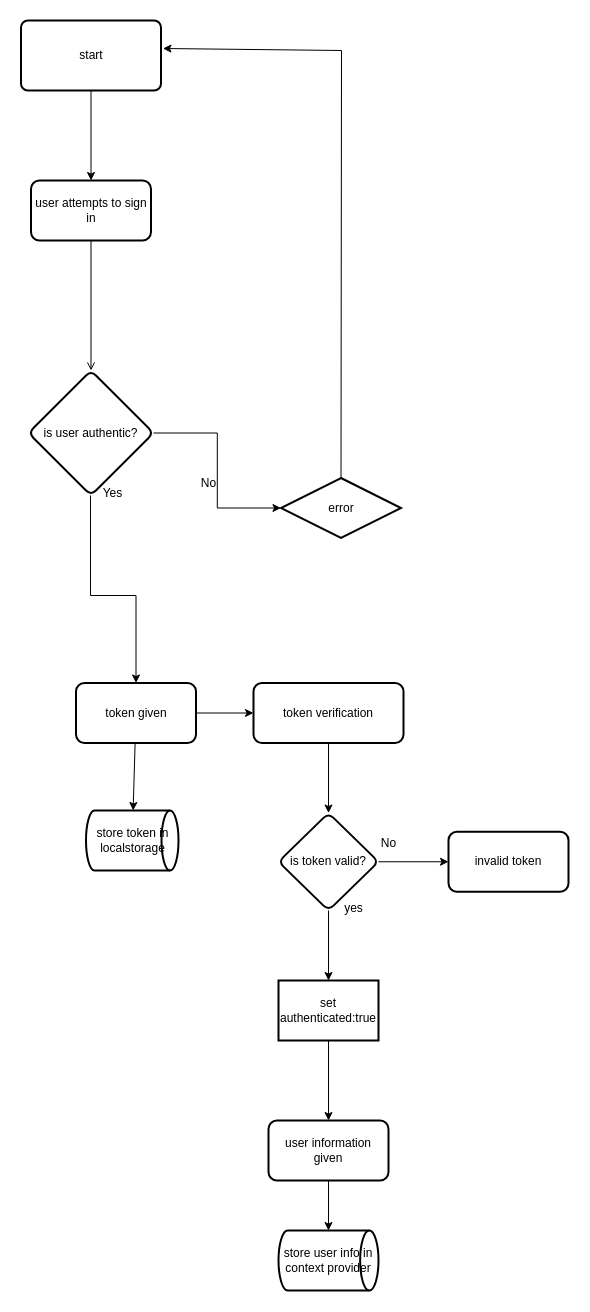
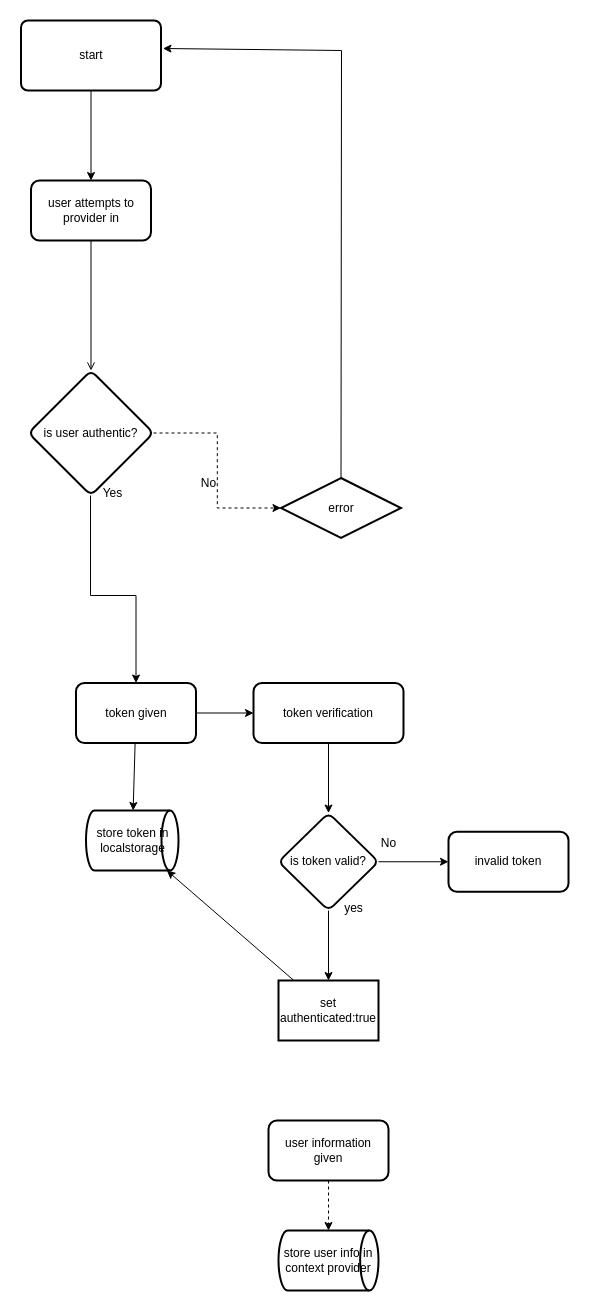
  <mxCell id="0" />
  <mxCell id="1" parent="0" />
  <mxCell id="2" value="" style="edgeStyle=orthogonalEdgeStyle;rounded=0;orthogonalLoop=1;jettySize=auto;html=1;" parent="1" source="3" target="5" edge="1"><mxGeometry relative="1" as="geometry" /></mxCell>
  <mxCell id="3" value="start" style="rounded=1;whiteSpace=wrap;html=1;absoluteArcSize=1;arcSize=14;strokeWidth=2;" parent="1" vertex="1"><mxGeometry x="20.5" y="20" width="140" height="70" as="geometry" /></mxCell>
  <mxCell id="4" style="edgeStyle=none;html=1;exitX=0.5;exitY=1;exitDx=0;exitDy=0;entryX=0.5;entryY=0;entryDx=0;entryDy=0;endArrow=open;" edge="1" parent="1" source="5" target="10"><mxGeometry relative="1" as="geometry" /></mxCell>
- <mxCell id="5" value="user attempts to sign in" style="whiteSpace=wrap;html=1;rounded=1;arcSize=14;strokeWidth=2;" parent="1" vertex="1"><mxGeometry x="30.5" y="180" width="120" height="60" as="geometry" /></mxCell>
+ <mxCell id="5" value="user attempts to provider in" style="whiteSpace=wrap;html=1;rounded=1;arcSize=14;strokeWidth=2;" parent="1" vertex="1"><mxGeometry x="30.5" y="180" width="120" height="60" as="geometry" /></mxCell>
  <mxCell id="6" value="" style="edgeStyle=none;html=1;" edge="1" parent="1" source="7" target="26"><mxGeometry relative="1" as="geometry" /></mxCell>
  <mxCell id="7" value="token verification" style="whiteSpace=wrap;html=1;rounded=1;arcSize=14;strokeWidth=2;" parent="1" vertex="1"><mxGeometry x="253" y="682.5" width="150" height="60" as="geometry" /></mxCell>
- <mxCell id="8" value="" style="edgeStyle=orthogonalEdgeStyle;rounded=0;orthogonalLoop=1;jettySize=auto;html=1;" parent="1" source="10" target="12" edge="1"><mxGeometry relative="1" as="geometry" /></mxCell>
+ <mxCell id="8" value="" style="edgeStyle=orthogonalEdgeStyle;rounded=0;orthogonalLoop=1;jettySize=auto;html=1;dashed=1;" parent="1" source="10" target="12" edge="1"><mxGeometry relative="1" as="geometry" /></mxCell>
  <mxCell id="9" value="" style="edgeStyle=orthogonalEdgeStyle;rounded=0;orthogonalLoop=1;jettySize=auto;html=1;exitX=-0.05;exitY=0.583;exitDx=0;exitDy=0;exitPerimeter=0;" parent="1" source="14" target="17" edge="1"><mxGeometry relative="1" as="geometry"><mxPoint x="88" y="570" as="sourcePoint" /></mxGeometry></mxCell>
  <mxCell id="10" value="is user authentic?" style="rhombus;whiteSpace=wrap;html=1;rounded=1;arcSize=14;strokeWidth=2;" parent="1" vertex="1"><mxGeometry x="28" y="370" width="125" height="125" as="geometry" /></mxCell>
  <mxCell id="11" value="No" style="text;html=1;align=center;verticalAlign=middle;resizable=0;points=[];autosize=1;strokeColor=none;fillColor=none;" parent="1" vertex="1"><mxGeometry x="188" y="468" width="40" height="30" as="geometry" /></mxCell>
  <mxCell id="12" value="error" style="rhombus;whiteSpace=wrap;html=1;arcSize=14;strokeWidth=2;" parent="1" vertex="1"><mxGeometry x="280.5" y="477.5" width="120" height="60" as="geometry" /></mxCell>
  <mxCell id="13" value="" style="endArrow=classic;html=1;rounded=0;exitX=0.5;exitY=0;exitDx=0;exitDy=0;entryX=1.014;entryY=0.4;entryDx=0;entryDy=0;entryPerimeter=0;" parent="1" source="12" target="3" edge="1"><mxGeometry width="50" height="50" relative="1" as="geometry"><mxPoint x="350.5" y="440" as="sourcePoint" /><mxPoint x="341" y="210" as="targetPoint" /><Array as="points"><mxPoint x="341" y="50" /></Array></mxGeometry></mxCell>
  <mxCell id="14" value="Yes" style="text;html=1;align=center;verticalAlign=middle;resizable=0;points=[];autosize=1;strokeColor=none;fillColor=none;" parent="1" vertex="1"><mxGeometry x="92" y="477.5" width="40" height="30" as="geometry" /></mxCell>
  <mxCell id="15" value="" style="edgeStyle=none;html=1;" parent="1" source="17" target="18" edge="1"><mxGeometry relative="1" as="geometry" /></mxCell>
  <mxCell id="16" value="" style="edgeStyle=none;html=1;" edge="1" parent="1" source="17" target="7"><mxGeometry relative="1" as="geometry" /></mxCell>
  <mxCell id="17" value="token given" style="whiteSpace=wrap;html=1;rounded=1;arcSize=14;strokeWidth=2;" parent="1" vertex="1"><mxGeometry x="75.5" y="682.5" width="120" height="60" as="geometry" /></mxCell>
  <mxCell id="18" value="store token in localstorage" style="strokeWidth=2;html=1;shape=mxgraph.flowchart.direct_data;whiteSpace=wrap;" parent="1" vertex="1"><mxGeometry x="85.5" y="810" width="92.5" height="60" as="geometry" /></mxCell>
- <mxCell id="19" value="" style="edgeStyle=none;html=1;" edge="1" parent="1" source="20" target="23"><mxGeometry relative="1" as="geometry" /></mxCell>
+ <mxCell id="19" value="" style="edgeStyle=none;html=1;" edge="1" parent="1" source="20" target="18"><mxGeometry relative="1" as="geometry" /></mxCell>
  <mxCell id="20" value="set authenticated:true" style="whiteSpace=wrap;html=1;absoluteArcSize=1;arcSize=14;strokeWidth=2;rounded=0;" parent="1" vertex="1"><mxGeometry x="278" y="980" width="100" height="60" as="geometry" /></mxCell>
  <mxCell id="21" value="store user info in context provider" style="strokeWidth=2;html=1;shape=mxgraph.flowchart.direct_data;whiteSpace=wrap;" parent="1" vertex="1"><mxGeometry x="278" y="1230" width="100" height="60" as="geometry" /></mxCell>
- <mxCell id="22" value="" style="edgeStyle=none;html=1;" edge="1" parent="1" source="23" target="21"><mxGeometry relative="1" as="geometry" /></mxCell>
+ <mxCell id="22" value="" style="edgeStyle=none;html=1;dashed=1;" edge="1" parent="1" source="23" target="21"><mxGeometry relative="1" as="geometry" /></mxCell>
  <mxCell id="23" value="user information given" style="whiteSpace=wrap;html=1;rounded=1;arcSize=14;strokeWidth=2;" vertex="1" parent="1"><mxGeometry x="268" y="1120" width="120" height="60" as="geometry" /></mxCell>
  <mxCell id="24" value="" style="edgeStyle=none;html=1;" edge="1" parent="1" source="26" target="20"><mxGeometry relative="1" as="geometry" /></mxCell>
  <mxCell id="25" value="" style="edgeStyle=none;html=1;" edge="1" parent="1" source="26" target="28"><mxGeometry relative="1" as="geometry" /></mxCell>
  <mxCell id="26" value="is token valid?" style="rhombus;whiteSpace=wrap;html=1;rounded=1;arcSize=14;strokeWidth=2;" vertex="1" parent="1"><mxGeometry x="278" y="812.5" width="100" height="97.5" as="geometry" /></mxCell>
  <mxCell id="27" value="yes&lt;div&gt;&lt;br&gt;&lt;/div&gt;" style="text;html=1;align=center;verticalAlign=middle;resizable=0;points=[];autosize=1;strokeColor=none;fillColor=none;" vertex="1" parent="1"><mxGeometry x="333" y="895" width="40" height="40" as="geometry" /></mxCell>
  <mxCell id="28" value="invalid token" style="whiteSpace=wrap;html=1;rounded=1;arcSize=14;strokeWidth=2;" vertex="1" parent="1"><mxGeometry x="448" y="831.25" width="120" height="60" as="geometry" /></mxCell>
  <mxCell id="29" value="No" style="text;html=1;align=center;verticalAlign=middle;resizable=0;points=[];autosize=1;strokeColor=none;fillColor=none;" vertex="1" parent="1"><mxGeometry x="368" y="828" width="40" height="30" as="geometry" /></mxCell>
